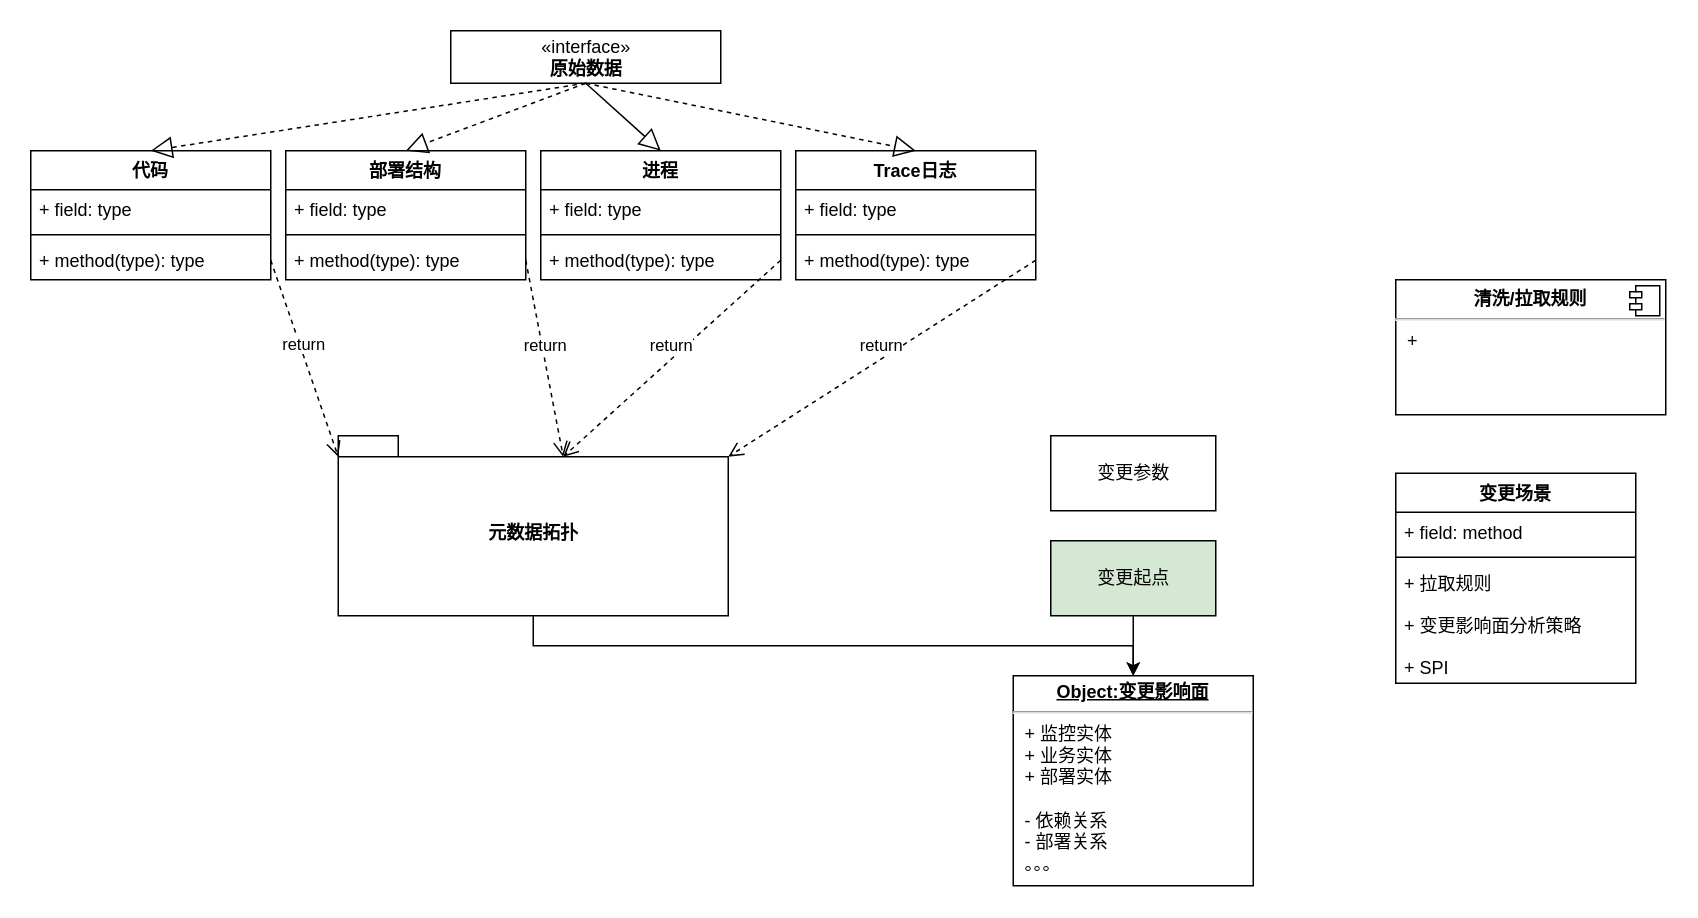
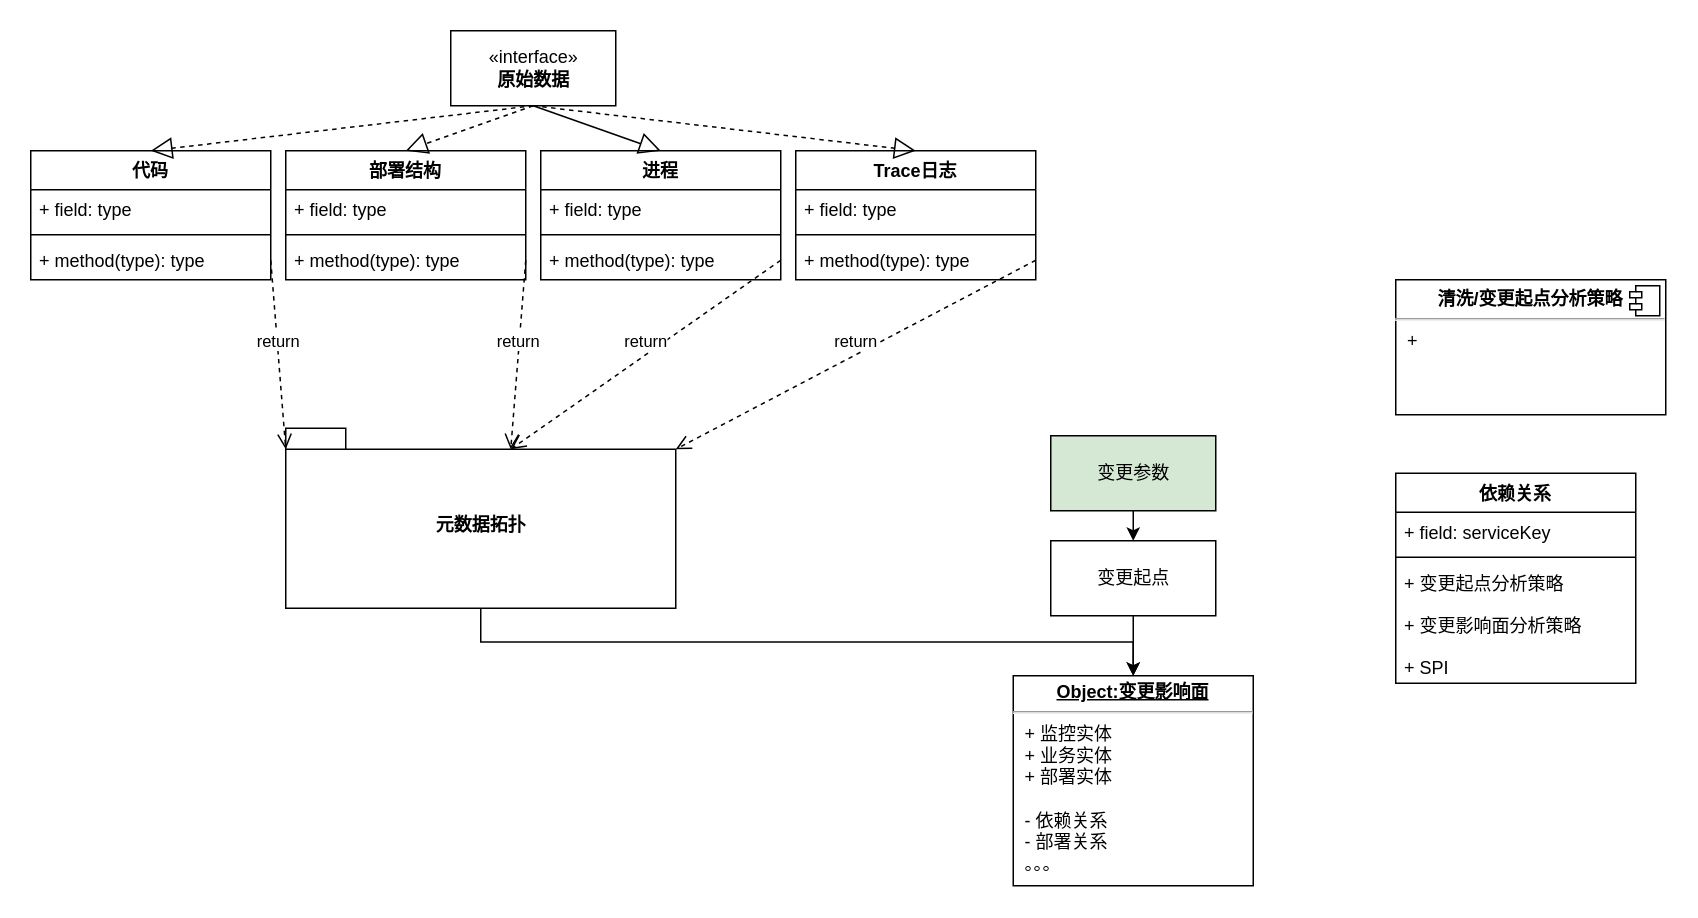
  <mxCell id="0" />
  <mxCell id="1" parent="0" />
- <mxCell id="2" value="«interface»&lt;br&gt;&lt;b&gt;原始数据&lt;/b&gt;" style="html=1;" vertex="1" parent="1"><mxGeometry x="300" y="20" width="180" height="35" as="geometry" /></mxCell>
+ <mxCell id="2" value="«interface»&lt;br&gt;&lt;b&gt;原始数据&lt;/b&gt;" style="html=1;" vertex="1" parent="1"><mxGeometry x="300" y="20" width="110" height="50" as="geometry" /></mxCell>
  <mxCell id="3" value="代码" style="swimlane;fontStyle=1;align=center;verticalAlign=top;childLayout=stackLayout;horizontal=1;startSize=26;horizontalStack=0;resizeParent=1;resizeParentMax=0;resizeLast=0;collapsible=1;marginBottom=0;" vertex="1" parent="1"><mxGeometry x="20" y="100" width="160" height="86" as="geometry" /></mxCell>
  <mxCell id="4" value="+ field: type" style="text;strokeColor=none;fillColor=none;align=left;verticalAlign=top;spacingLeft=4;spacingRight=4;overflow=hidden;rotatable=0;points=[[0,0.5],[1,0.5]];portConstraint=eastwest;" vertex="1" parent="3"><mxGeometry y="26" width="160" height="26" as="geometry" /></mxCell>
  <mxCell id="5" value="" style="line;strokeWidth=1;fillColor=none;align=left;verticalAlign=middle;spacingTop=-1;spacingLeft=3;spacingRight=3;rotatable=0;labelPosition=right;points=[];portConstraint=eastwest;" vertex="1" parent="3"><mxGeometry y="52" width="160" height="8" as="geometry" /></mxCell>
  <mxCell id="6" value="+ method(type): type" style="text;strokeColor=none;fillColor=none;align=left;verticalAlign=top;spacingLeft=4;spacingRight=4;overflow=hidden;rotatable=0;points=[[0,0.5],[1,0.5]];portConstraint=eastwest;" vertex="1" parent="3"><mxGeometry y="60" width="160" height="26" as="geometry" /></mxCell>
  <mxCell id="7" value="Trace日志" style="swimlane;fontStyle=1;align=center;verticalAlign=top;childLayout=stackLayout;horizontal=1;startSize=26;horizontalStack=0;resizeParent=1;resizeParentMax=0;resizeLast=0;collapsible=1;marginBottom=0;" vertex="1" parent="1"><mxGeometry x="530" y="100" width="160" height="86" as="geometry" /></mxCell>
  <mxCell id="8" value="+ field: type" style="text;strokeColor=none;fillColor=none;align=left;verticalAlign=top;spacingLeft=4;spacingRight=4;overflow=hidden;rotatable=0;points=[[0,0.5],[1,0.5]];portConstraint=eastwest;" vertex="1" parent="7"><mxGeometry y="26" width="160" height="26" as="geometry" /></mxCell>
  <mxCell id="9" value="" style="line;strokeWidth=1;fillColor=none;align=left;verticalAlign=middle;spacingTop=-1;spacingLeft=3;spacingRight=3;rotatable=0;labelPosition=right;points=[];portConstraint=eastwest;" vertex="1" parent="7"><mxGeometry y="52" width="160" height="8" as="geometry" /></mxCell>
  <mxCell id="10" value="+ method(type): type" style="text;strokeColor=none;fillColor=none;align=left;verticalAlign=top;spacingLeft=4;spacingRight=4;overflow=hidden;rotatable=0;points=[[0,0.5],[1,0.5]];portConstraint=eastwest;" vertex="1" parent="7"><mxGeometry y="60" width="160" height="26" as="geometry" /></mxCell>
  <mxCell id="11" value="进程" style="swimlane;fontStyle=1;align=center;verticalAlign=top;childLayout=stackLayout;horizontal=1;startSize=26;horizontalStack=0;resizeParent=1;resizeParentMax=0;resizeLast=0;collapsible=1;marginBottom=0;" vertex="1" parent="1"><mxGeometry x="360" y="100" width="160" height="86" as="geometry" /></mxCell>
  <mxCell id="12" value="+ field: type" style="text;strokeColor=none;fillColor=none;align=left;verticalAlign=top;spacingLeft=4;spacingRight=4;overflow=hidden;rotatable=0;points=[[0,0.5],[1,0.5]];portConstraint=eastwest;" vertex="1" parent="11"><mxGeometry y="26" width="160" height="26" as="geometry" /></mxCell>
  <mxCell id="13" value="" style="line;strokeWidth=1;fillColor=none;align=left;verticalAlign=middle;spacingTop=-1;spacingLeft=3;spacingRight=3;rotatable=0;labelPosition=right;points=[];portConstraint=eastwest;" vertex="1" parent="11"><mxGeometry y="52" width="160" height="8" as="geometry" /></mxCell>
  <mxCell id="14" value="+ method(type): type" style="text;strokeColor=none;fillColor=none;align=left;verticalAlign=top;spacingLeft=4;spacingRight=4;overflow=hidden;rotatable=0;points=[[0,0.5],[1,0.5]];portConstraint=eastwest;" vertex="1" parent="11"><mxGeometry y="60" width="160" height="26" as="geometry" /></mxCell>
  <mxCell id="15" value="部署结构" style="swimlane;fontStyle=1;align=center;verticalAlign=top;childLayout=stackLayout;horizontal=1;startSize=26;horizontalStack=0;resizeParent=1;resizeParentMax=0;resizeLast=0;collapsible=1;marginBottom=0;" vertex="1" parent="1"><mxGeometry x="190" y="100" width="160" height="86" as="geometry" /></mxCell>
  <mxCell id="16" value="+ field: type" style="text;strokeColor=none;fillColor=none;align=left;verticalAlign=top;spacingLeft=4;spacingRight=4;overflow=hidden;rotatable=0;points=[[0,0.5],[1,0.5]];portConstraint=eastwest;" vertex="1" parent="15"><mxGeometry y="26" width="160" height="26" as="geometry" /></mxCell>
  <mxCell id="17" value="" style="line;strokeWidth=1;fillColor=none;align=left;verticalAlign=middle;spacingTop=-1;spacingLeft=3;spacingRight=3;rotatable=0;labelPosition=right;points=[];portConstraint=eastwest;" vertex="1" parent="15"><mxGeometry y="52" width="160" height="8" as="geometry" /></mxCell>
  <mxCell id="18" value="+ method(type): type" style="text;strokeColor=none;fillColor=none;align=left;verticalAlign=top;spacingLeft=4;spacingRight=4;overflow=hidden;rotatable=0;points=[[0,0.5],[1,0.5]];portConstraint=eastwest;" vertex="1" parent="15"><mxGeometry y="60" width="160" height="26" as="geometry" /></mxCell>
  <mxCell id="19" value="" style="endArrow=block;dashed=1;endFill=0;endSize=12;html=1;exitX=0.5;exitY=1;exitDx=0;exitDy=0;entryX=0.5;entryY=0;entryDx=0;entryDy=0;" edge="1" parent="1" source="2" target="3"><mxGeometry width="160" relative="1" as="geometry"><mxPoint x="460" y="380" as="sourcePoint" /><mxPoint x="620" y="380" as="targetPoint" /></mxGeometry></mxCell>
  <mxCell id="20" value="" style="endArrow=block;dashed=1;endFill=0;endSize=12;html=1;entryX=0.5;entryY=0;entryDx=0;entryDy=0;exitX=0.5;exitY=1;exitDx=0;exitDy=0;" edge="1" parent="1" source="2" target="15"><mxGeometry width="160" relative="1" as="geometry"><mxPoint x="340" y="140" as="sourcePoint" /><mxPoint x="150" y="110" as="targetPoint" /></mxGeometry></mxCell>
  <mxCell id="21" value="" style="endArrow=block;dashed=0;endFill=0;endSize=12;html=1;exitX=0.5;exitY=1;exitDx=0;exitDy=0;entryX=0.5;entryY=0;entryDx=0;entryDy=0;" edge="1" parent="1" source="2" target="11"><mxGeometry width="160" relative="1" as="geometry"><mxPoint x="375" y="90" as="sourcePoint" /><mxPoint x="160" y="120" as="targetPoint" /></mxGeometry></mxCell>
  <mxCell id="22" value="" style="endArrow=block;dashed=1;endFill=0;endSize=12;html=1;exitX=0.5;exitY=1;exitDx=0;exitDy=0;entryX=0.5;entryY=0;entryDx=0;entryDy=0;" edge="1" parent="1" source="2" target="7"><mxGeometry width="160" relative="1" as="geometry"><mxPoint x="385" y="100" as="sourcePoint" /><mxPoint x="170" y="130" as="targetPoint" /></mxGeometry></mxCell>
  <mxCell id="23" style="edgeStyle=orthogonalEdgeStyle;rounded=0;orthogonalLoop=1;jettySize=auto;html=1;exitX=0.5;exitY=1;exitDx=0;exitDy=0;exitPerimeter=0;entryX=0.5;entryY=0;entryDx=0;entryDy=0;" edge="1" parent="1" source="24" target="39"><mxGeometry relative="1" as="geometry" /></mxCell>
- <mxCell id="24" value="元数据拓扑" style="shape=folder;fontStyle=1;spacingTop=10;tabWidth=40;tabHeight=14;tabPosition=left;html=1;" vertex="1" parent="1"><mxGeometry x="225" y="290" width="260" height="120" as="geometry" /></mxCell>
+ <mxCell id="24" value="元数据拓扑" style="shape=folder;fontStyle=1;spacingTop=10;tabWidth=40;tabHeight=14;tabPosition=left;html=1;" vertex="1" parent="1"><mxGeometry x="190" y="285" width="260" height="120" as="geometry" /></mxCell>
  <mxCell id="25" value="return" style="html=1;verticalAlign=bottom;endArrow=open;dashed=1;endSize=8;exitX=1;exitY=0.5;exitDx=0;exitDy=0;entryX=0;entryY=0;entryDx=150;entryDy=14;entryPerimeter=0;" edge="1" parent="1" source="18" target="24"><mxGeometry relative="1" as="geometry"><mxPoint x="100" y="370" as="sourcePoint" /><mxPoint x="20" y="370" as="targetPoint" /></mxGeometry></mxCell>
  <mxCell id="26" value="return" style="html=1;verticalAlign=bottom;endArrow=open;dashed=1;endSize=8;exitX=1;exitY=0.5;exitDx=0;exitDy=0;entryX=0;entryY=0;entryDx=150;entryDy=14;entryPerimeter=0;" edge="1" parent="1" source="14" target="24"><mxGeometry relative="1" as="geometry"><mxPoint x="360" y="183" as="sourcePoint" /><mxPoint x="385" y="314" as="targetPoint" /></mxGeometry></mxCell>
  <mxCell id="27" value="return" style="html=1;verticalAlign=bottom;endArrow=open;dashed=1;endSize=8;exitX=1;exitY=0.5;exitDx=0;exitDy=0;entryX=0;entryY=0;entryDx=0;entryDy=14;entryPerimeter=0;" edge="1" parent="1" source="6" target="24"><mxGeometry relative="1" as="geometry"><mxPoint x="370" y="193" as="sourcePoint" /><mxPoint x="395" y="324" as="targetPoint" /></mxGeometry></mxCell>
  <mxCell id="28" value="return" style="html=1;verticalAlign=bottom;endArrow=open;dashed=1;endSize=8;exitX=1;exitY=0.5;exitDx=0;exitDy=0;entryX=0;entryY=0;entryDx=260;entryDy=14;entryPerimeter=0;" edge="1" parent="1" source="10" target="24"><mxGeometry relative="1" as="geometry"><mxPoint x="380" y="203" as="sourcePoint" /><mxPoint x="405" y="334" as="targetPoint" /></mxGeometry></mxCell>
- <mxCell id="29" value="变更场景" style="swimlane;fontStyle=1;align=center;verticalAlign=top;childLayout=stackLayout;horizontal=1;startSize=26;horizontalStack=0;resizeParent=1;resizeParentMax=0;resizeLast=0;collapsible=1;marginBottom=0;" vertex="1" parent="1"><mxGeometry x="930" y="315" width="160" height="140" as="geometry" /></mxCell>
- <mxCell id="30" value="+ field: method" style="text;strokeColor=none;fillColor=none;align=left;verticalAlign=top;spacingLeft=4;spacingRight=4;overflow=hidden;rotatable=0;points=[[0,0.5],[1,0.5]];portConstraint=eastwest;" vertex="1" parent="29"><mxGeometry y="26" width="160" height="26" as="geometry" /></mxCell>
+ <mxCell id="29" value="依赖关系" style="swimlane;fontStyle=1;align=center;verticalAlign=top;childLayout=stackLayout;horizontal=1;startSize=26;horizontalStack=0;resizeParent=1;resizeParentMax=0;resizeLast=0;collapsible=1;marginBottom=0;" vertex="1" parent="1"><mxGeometry x="930" y="315" width="160" height="140" as="geometry" /></mxCell>
+ <mxCell id="30" value="+ field: serviceKey" style="text;strokeColor=none;fillColor=none;align=left;verticalAlign=top;spacingLeft=4;spacingRight=4;overflow=hidden;rotatable=0;points=[[0,0.5],[1,0.5]];portConstraint=eastwest;" vertex="1" parent="29"><mxGeometry y="26" width="160" height="26" as="geometry" /></mxCell>
  <mxCell id="31" value="" style="line;strokeWidth=1;fillColor=none;align=left;verticalAlign=middle;spacingTop=-1;spacingLeft=3;spacingRight=3;rotatable=0;labelPosition=right;points=[];portConstraint=eastwest;" vertex="1" parent="29"><mxGeometry y="52" width="160" height="8" as="geometry" /></mxCell>
- <mxCell id="32" value="+ 拉取规则&#10;&#10;+ 变更影响面分析策略&#10;&#10;+ SPI" style="text;strokeColor=none;fillColor=none;align=left;verticalAlign=top;spacingLeft=4;spacingRight=4;overflow=hidden;rotatable=0;points=[[0,0.5],[1,0.5]];portConstraint=eastwest;" vertex="1" parent="29"><mxGeometry y="60" width="160" height="80" as="geometry" /></mxCell>
- <mxCell id="34" value="变更参数" style="html=1;" vertex="1" parent="1"><mxGeometry x="700" y="290" width="110" height="50" as="geometry" /></mxCell>
- <mxCell id="35" value="&lt;p style=&quot;margin: 0px ; margin-top: 6px ; text-align: center&quot;&gt;&lt;b&gt;清洗/拉取规则&lt;/b&gt;&lt;/p&gt;&lt;hr&gt;&lt;p style=&quot;margin: 0px ; margin-left: 8px&quot;&gt;+&amp;nbsp;&lt;/p&gt;" style="align=left;overflow=fill;html=1;dropTarget=0;" vertex="1" parent="1"><mxGeometry x="930" y="186" width="180" height="90" as="geometry" /></mxCell>
+ <mxCell id="32" value="+ 变更起点分析策略&#10;&#10;+ 变更影响面分析策略&#10;&#10;+ SPI" style="text;strokeColor=none;fillColor=none;align=left;verticalAlign=top;spacingLeft=4;spacingRight=4;overflow=hidden;rotatable=0;points=[[0,0.5],[1,0.5]];portConstraint=eastwest;" vertex="1" parent="29"><mxGeometry y="60" width="160" height="80" as="geometry" /></mxCell>
+ <mxCell id="33" style="edgeStyle=orthogonalEdgeStyle;rounded=0;orthogonalLoop=1;jettySize=auto;html=1;exitX=0.5;exitY=1;exitDx=0;exitDy=0;entryX=0.5;entryY=0;entryDx=0;entryDy=0;" edge="1" parent="1" source="34" target="38"><mxGeometry relative="1" as="geometry" /></mxCell>
+ <mxCell id="34" value="变更参数" style="html=1;fillColor=#d5e8d4;" vertex="1" parent="1"><mxGeometry x="700" y="290" width="110" height="50" as="geometry" /></mxCell>
+ <mxCell id="35" value="&lt;p style=&quot;margin: 0px ; margin-top: 6px ; text-align: center&quot;&gt;&lt;b&gt;清洗/变更起点分析策略&lt;/b&gt;&lt;/p&gt;&lt;hr&gt;&lt;p style=&quot;margin: 0px ; margin-left: 8px&quot;&gt;+&amp;nbsp;&lt;/p&gt;" style="align=left;overflow=fill;html=1;dropTarget=0;" vertex="1" parent="1"><mxGeometry x="930" y="186" width="180" height="90" as="geometry" /></mxCell>
  <mxCell id="36" value="" style="shape=component;jettyWidth=8;jettyHeight=4;" vertex="1" parent="35"><mxGeometry x="1" width="20" height="20" relative="1" as="geometry"><mxPoint x="-24" y="4" as="offset" /></mxGeometry></mxCell>
  <mxCell id="37" style="edgeStyle=orthogonalEdgeStyle;rounded=0;orthogonalLoop=1;jettySize=auto;html=1;exitX=0.5;exitY=1;exitDx=0;exitDy=0;entryX=0.5;entryY=0;entryDx=0;entryDy=0;" edge="1" parent="1" source="38" target="39"><mxGeometry relative="1" as="geometry"><mxPoint x="755" y="506" as="targetPoint" /></mxGeometry></mxCell>
- <mxCell id="38" value="变更起点" style="html=1;fillColor=#d5e8d4;" vertex="1" parent="1"><mxGeometry x="700" y="360" width="110" height="50" as="geometry" /></mxCell>
+ <mxCell id="38" value="变更起点" style="html=1;" vertex="1" parent="1"><mxGeometry x="700" y="360" width="110" height="50" as="geometry" /></mxCell>
  <mxCell id="39" value="&lt;p style=&quot;margin: 0px ; margin-top: 4px ; text-align: center ; text-decoration: underline&quot;&gt;&lt;b&gt;Object:变更影响面&lt;/b&gt;&lt;/p&gt;&lt;hr&gt;&lt;p style=&quot;margin: 0px ; margin-left: 8px&quot;&gt;+ 监控实体&lt;/p&gt;&lt;p style=&quot;margin: 0px ; margin-left: 8px&quot;&gt;+ 业务实体&lt;/p&gt;&lt;p style=&quot;margin: 0px ; margin-left: 8px&quot;&gt;+ 部署实体&lt;/p&gt;&lt;p style=&quot;margin: 0px ; margin-left: 8px&quot;&gt;&lt;br&gt;&lt;/p&gt;&lt;p style=&quot;margin: 0px ; margin-left: 8px&quot;&gt;- 依赖关系&lt;/p&gt;&lt;p style=&quot;margin: 0px ; margin-left: 8px&quot;&gt;- 部署关系&lt;/p&gt;&lt;p style=&quot;margin: 0px ; margin-left: 8px&quot;&gt;。。。&lt;/p&gt;" style="verticalAlign=top;align=left;overflow=fill;fontSize=12;fontFamily=Helvetica;html=1;" vertex="1" parent="1"><mxGeometry x="675" y="450" width="160" height="140" as="geometry" /></mxCell>
